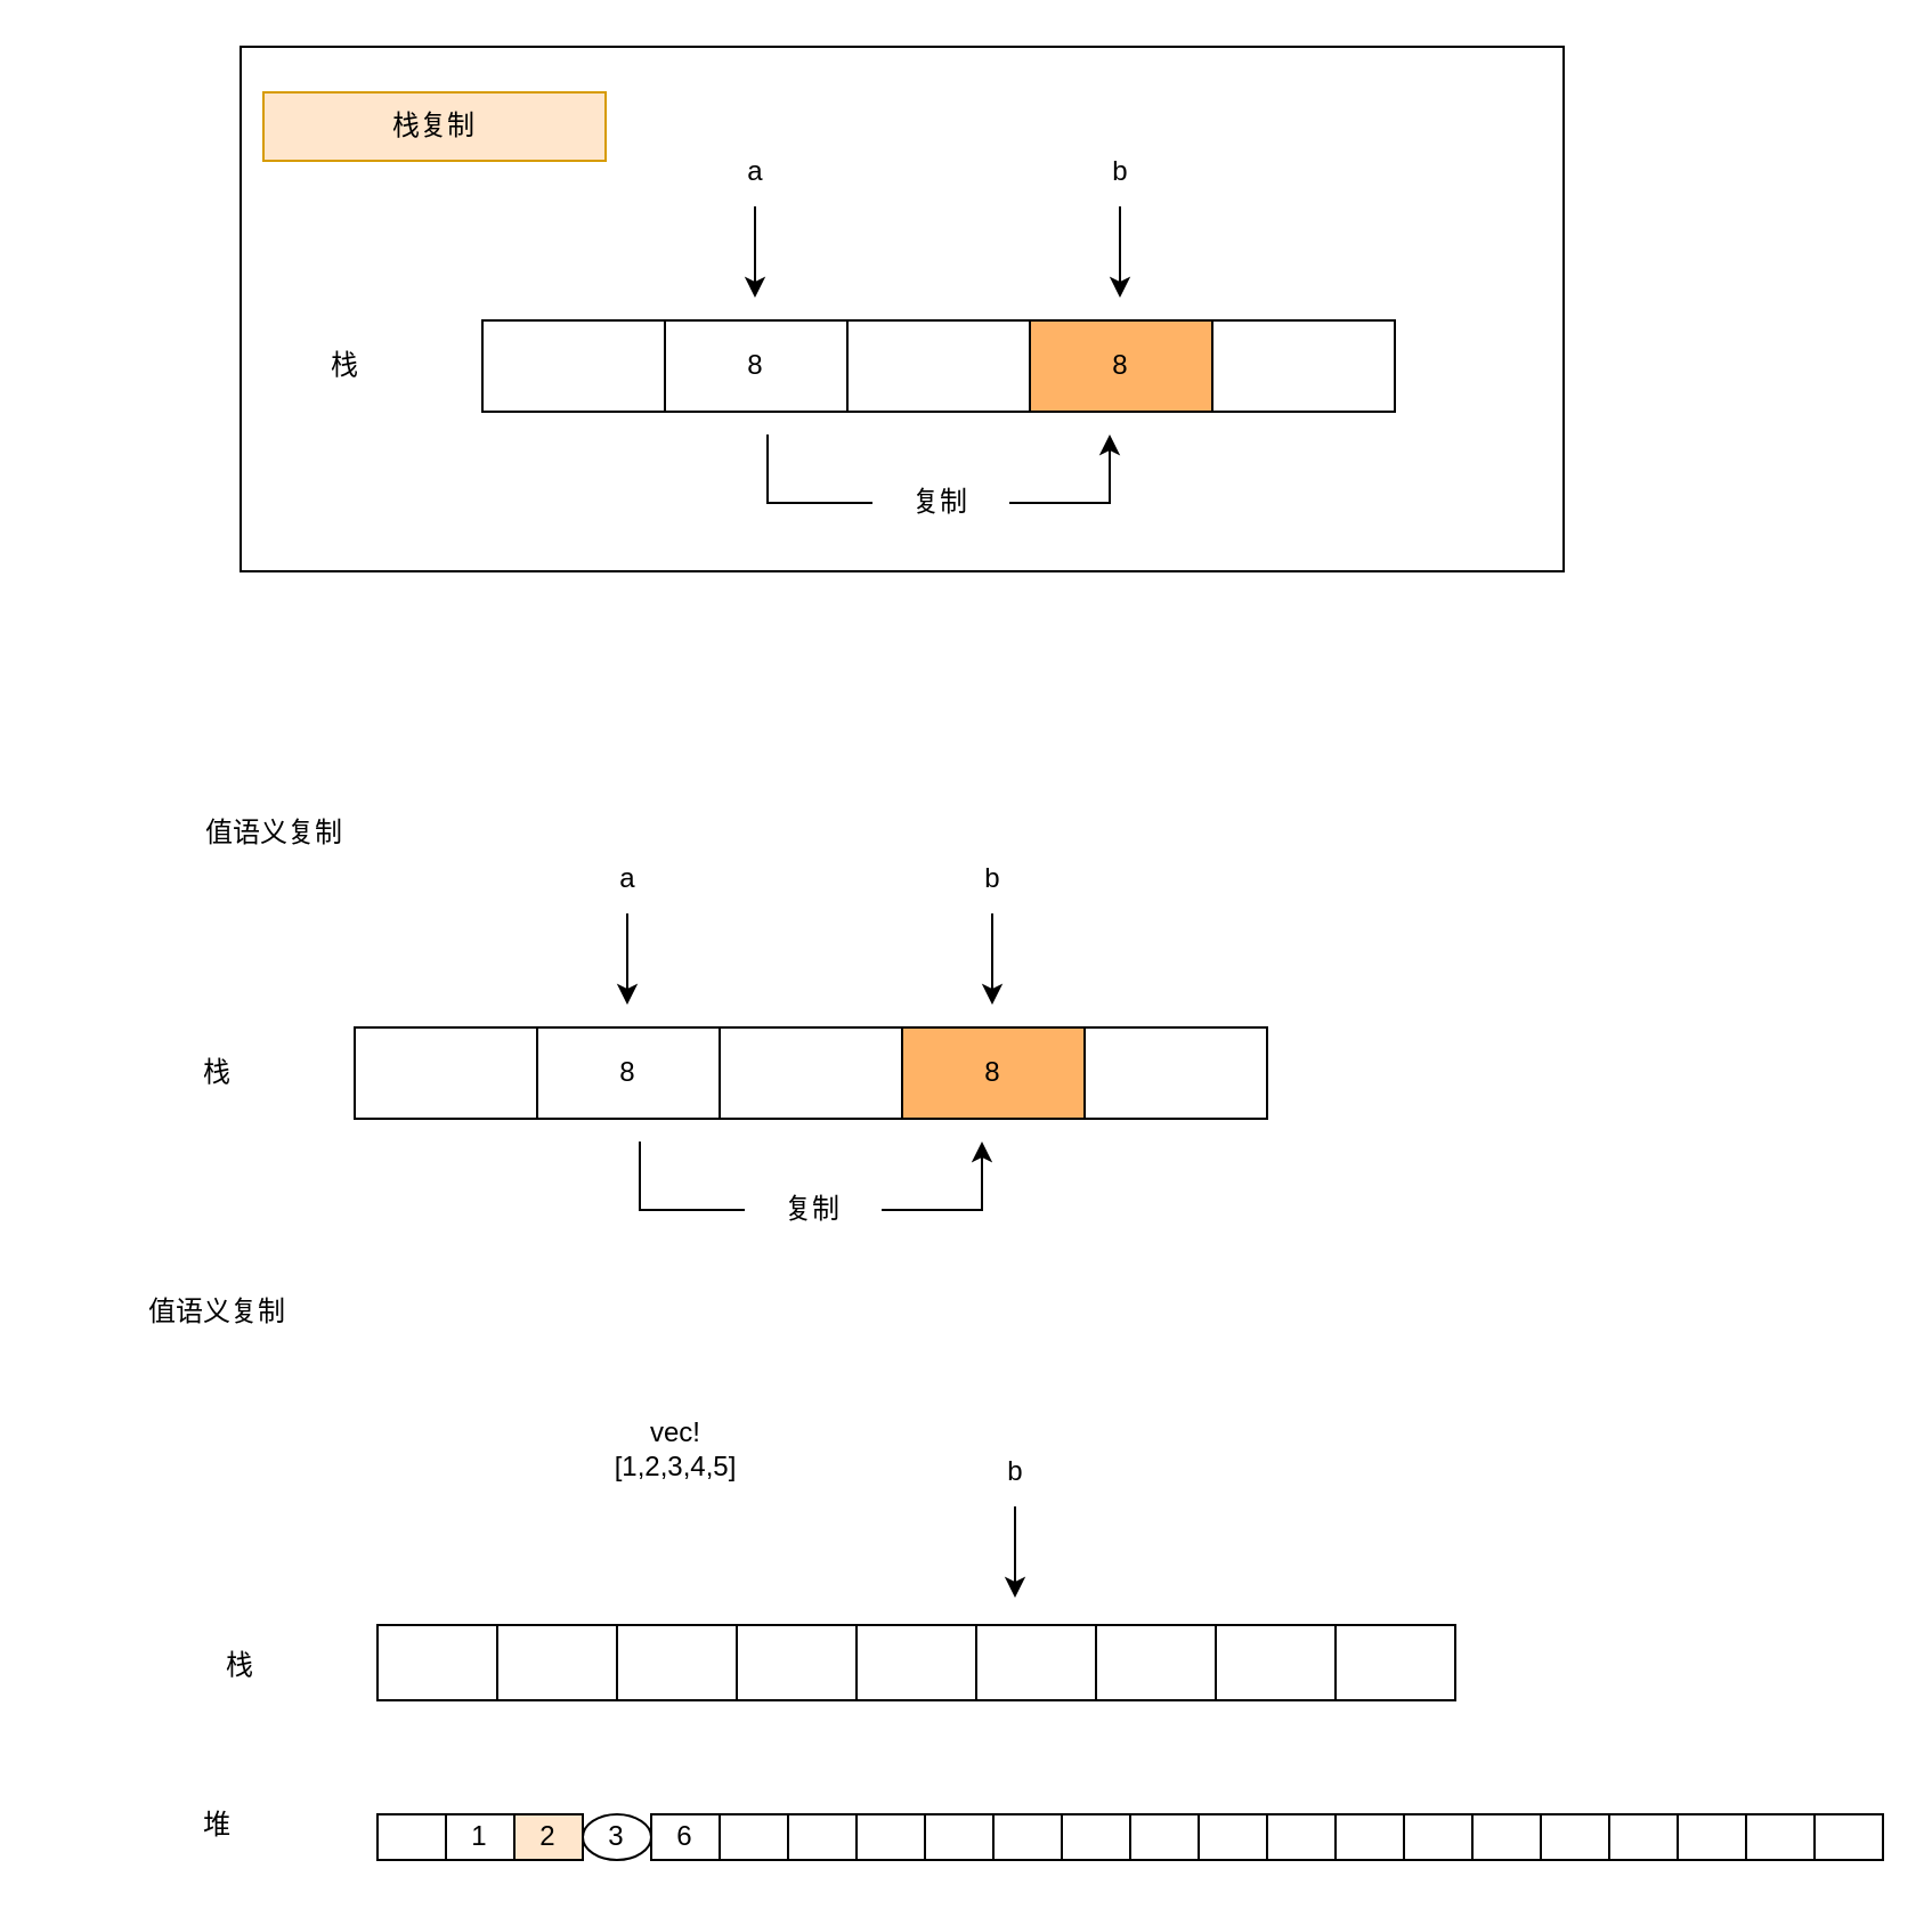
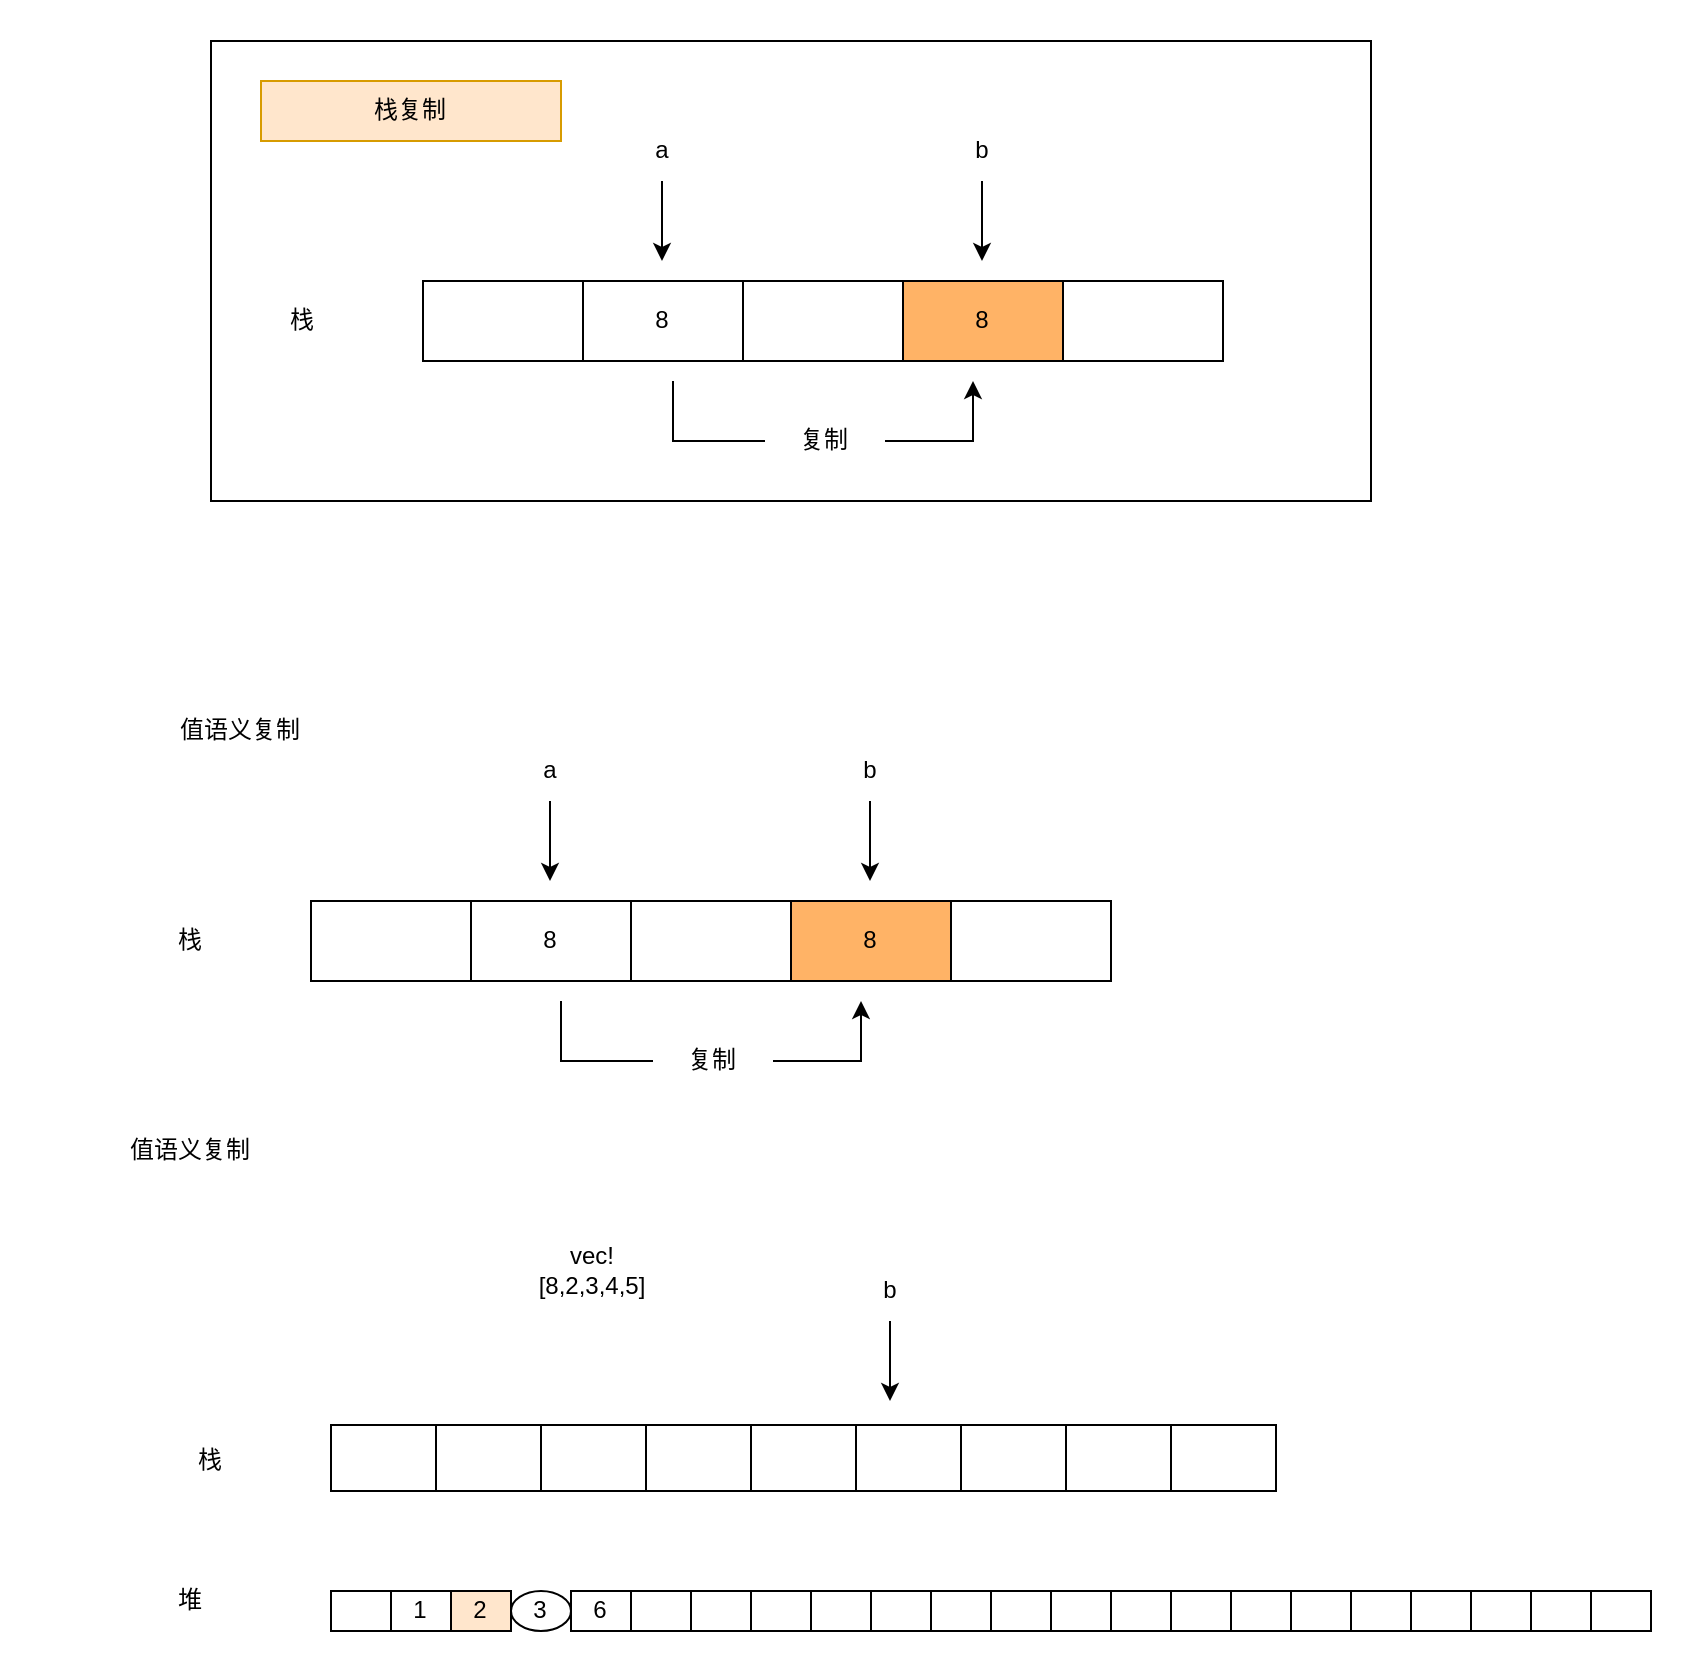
  <mxCell id="0" />
  <mxCell id="1" parent="0" />
  <mxCell id="2" value="" style="rounded=0;whiteSpace=wrap;html=1;fillColor=#FFFFFF;" parent="1" vertex="1"><mxGeometry x="105" y="20" width="580" height="230" as="geometry" /></mxCell>
  <mxCell id="3" value="" style="rounded=0;whiteSpace=wrap;html=1;" parent="1" vertex="1"><mxGeometry x="155" y="450" width="80" height="40" as="geometry" /></mxCell>
  <mxCell id="4" value="8" style="rounded=0;whiteSpace=wrap;html=1;" parent="1" vertex="1"><mxGeometry x="235" y="450" width="80" height="40" as="geometry" /></mxCell>
  <mxCell id="5" value="" style="rounded=0;whiteSpace=wrap;html=1;" parent="1" vertex="1"><mxGeometry x="315" y="450" width="80" height="40" as="geometry" /></mxCell>
  <mxCell id="6" value="8" style="rounded=0;whiteSpace=wrap;html=1;fillColor=#FFB366;" parent="1" vertex="1"><mxGeometry x="395" y="450" width="80" height="40" as="geometry" /></mxCell>
  <mxCell id="7" value="" style="rounded=0;whiteSpace=wrap;html=1;" parent="1" vertex="1"><mxGeometry x="475" y="450" width="80" height="40" as="geometry" /></mxCell>
  <mxCell id="8" value="栈" style="text;html=1;strokeColor=none;fillColor=none;align=center;verticalAlign=middle;whiteSpace=wrap;rounded=0;" parent="1" vertex="1"><mxGeometry x="65" y="455" width="60" height="30" as="geometry" /></mxCell>
  <mxCell id="9" value="a" style="text;html=1;strokeColor=none;fillColor=none;align=center;verticalAlign=middle;whiteSpace=wrap;rounded=0;" parent="1" vertex="1"><mxGeometry x="245" y="370" width="60" height="30" as="geometry" /></mxCell>
  <mxCell id="10" value="" style="endArrow=classic;html=1;rounded=0;" parent="1" edge="1"><mxGeometry width="50" height="50" relative="1" as="geometry"><mxPoint x="274.5" y="400" as="sourcePoint" /><mxPoint x="274.5" y="440" as="targetPoint" /></mxGeometry></mxCell>
  <mxCell id="11" value="b" style="text;html=1;strokeColor=none;fillColor=none;align=center;verticalAlign=middle;whiteSpace=wrap;rounded=0;" parent="1" vertex="1"><mxGeometry x="405" y="370" width="60" height="30" as="geometry" /></mxCell>
  <mxCell id="12" value="" style="endArrow=classic;html=1;rounded=0;" parent="1" edge="1"><mxGeometry width="50" height="50" relative="1" as="geometry"><mxPoint x="434.5" y="400" as="sourcePoint" /><mxPoint x="434.5" y="440" as="targetPoint" /></mxGeometry></mxCell>
  <mxCell id="13" value="" style="endArrow=classic;html=1;rounded=0;startArrow=none;" parent="1" source="14" edge="1"><mxGeometry width="50" height="50" relative="1" as="geometry"><mxPoint x="280" y="500" as="sourcePoint" /><mxPoint x="430" y="500" as="targetPoint" /><Array as="points"><mxPoint x="430" y="530" /></Array></mxGeometry></mxCell>
  <mxCell id="14" value="复制" style="text;html=1;strokeColor=none;fillColor=none;align=center;verticalAlign=middle;whiteSpace=wrap;rounded=0;" parent="1" vertex="1"><mxGeometry x="326" y="515" width="60" height="30" as="geometry" /></mxCell>
  <mxCell id="15" value="" style="endArrow=none;html=1;rounded=0;" parent="1" target="14" edge="1"><mxGeometry width="50" height="50" relative="1" as="geometry"><mxPoint x="280" y="500" as="sourcePoint" /><mxPoint x="430" y="500" as="targetPoint" /><Array as="points"><mxPoint x="280" y="510" /><mxPoint x="280" y="530" /></Array></mxGeometry></mxCell>
  <mxCell id="16" value="值语义复制" style="text;html=1;strokeColor=none;fillColor=none;align=center;verticalAlign=middle;whiteSpace=wrap;rounded=0;" parent="1" vertex="1"><mxGeometry x="45" y="350" width="150" height="30" as="geometry" /></mxCell>
  <mxCell id="17" value="" style="rounded=0;whiteSpace=wrap;html=1;" parent="1" vertex="1"><mxGeometry x="211" y="140" width="80" height="40" as="geometry" /></mxCell>
  <mxCell id="18" value="8" style="rounded=0;whiteSpace=wrap;html=1;" parent="1" vertex="1"><mxGeometry x="291" y="140" width="80" height="40" as="geometry" /></mxCell>
  <mxCell id="19" value="" style="rounded=0;whiteSpace=wrap;html=1;" parent="1" vertex="1"><mxGeometry x="371" y="140" width="80" height="40" as="geometry" /></mxCell>
  <mxCell id="20" value="8" style="rounded=0;whiteSpace=wrap;html=1;fillColor=#FFB366;" parent="1" vertex="1"><mxGeometry x="451" y="140" width="80" height="40" as="geometry" /></mxCell>
  <mxCell id="21" value="" style="rounded=0;whiteSpace=wrap;html=1;" parent="1" vertex="1"><mxGeometry x="531" y="140" width="80" height="40" as="geometry" /></mxCell>
  <mxCell id="22" value="栈" style="text;html=1;strokeColor=none;fillColor=none;align=center;verticalAlign=middle;whiteSpace=wrap;rounded=0;" parent="1" vertex="1"><mxGeometry x="121" y="145" width="60" height="30" as="geometry" /></mxCell>
  <mxCell id="23" value="a" style="text;html=1;strokeColor=none;fillColor=none;align=center;verticalAlign=middle;whiteSpace=wrap;rounded=0;" parent="1" vertex="1"><mxGeometry x="301" y="60" width="60" height="30" as="geometry" /></mxCell>
  <mxCell id="24" value="" style="endArrow=classic;html=1;rounded=0;" parent="1" edge="1"><mxGeometry width="50" height="50" relative="1" as="geometry"><mxPoint x="330.5" y="90" as="sourcePoint" /><mxPoint x="330.5" y="130" as="targetPoint" /></mxGeometry></mxCell>
  <mxCell id="25" value="b" style="text;html=1;strokeColor=none;fillColor=none;align=center;verticalAlign=middle;whiteSpace=wrap;rounded=0;" parent="1" vertex="1"><mxGeometry x="461" y="60" width="60" height="30" as="geometry" /></mxCell>
  <mxCell id="26" value="" style="endArrow=classic;html=1;rounded=0;" parent="1" edge="1"><mxGeometry width="50" height="50" relative="1" as="geometry"><mxPoint x="490.5" y="90" as="sourcePoint" /><mxPoint x="490.5" y="130" as="targetPoint" /></mxGeometry></mxCell>
  <mxCell id="27" value="" style="endArrow=classic;html=1;rounded=0;startArrow=none;" parent="1" source="28" edge="1"><mxGeometry width="50" height="50" relative="1" as="geometry"><mxPoint x="336" y="190" as="sourcePoint" /><mxPoint x="486" y="190" as="targetPoint" /><Array as="points"><mxPoint x="486" y="220" /></Array></mxGeometry></mxCell>
  <mxCell id="28" value="复制" style="text;html=1;strokeColor=none;fillColor=none;align=center;verticalAlign=middle;whiteSpace=wrap;rounded=0;" parent="1" vertex="1"><mxGeometry x="382" y="205" width="60" height="30" as="geometry" /></mxCell>
  <mxCell id="29" value="" style="endArrow=none;html=1;rounded=0;" parent="1" target="28" edge="1"><mxGeometry width="50" height="50" relative="1" as="geometry"><mxPoint x="336" y="190" as="sourcePoint" /><mxPoint x="486" y="190" as="targetPoint" /><Array as="points"><mxPoint x="336" y="200" /><mxPoint x="336" y="220" /></Array></mxGeometry></mxCell>
- <mxCell id="30" value="栈复制" style="text;html=1;strokeColor=#d79b00;fillColor=#ffe6cc;align=center;verticalAlign=middle;whiteSpace=wrap;rounded=0;" parent="1" vertex="1"><mxGeometry x="115" y="40" width="150" height="30" as="geometry" /></mxCell>
+ <mxCell id="30" value="栈复制" style="text;html=1;strokeColor=#d79b00;fillColor=#ffe6cc;align=center;verticalAlign=middle;whiteSpace=wrap;rounded=0;" parent="1" vertex="1"><mxGeometry x="130" y="40" width="150" height="30" as="geometry" /></mxCell>
  <mxCell id="31" value="栈" style="text;html=1;strokeColor=none;fillColor=none;align=center;verticalAlign=middle;whiteSpace=wrap;rounded=0;" vertex="1" parent="1"><mxGeometry x="75" y="715" width="60" height="30" as="geometry" /></mxCell>
- <mxCell id="32" value="vec![1,2,3,4,5]" style="text;html=1;strokeColor=none;fillColor=none;align=center;verticalAlign=middle;whiteSpace=wrap;rounded=0;" vertex="1" parent="1"><mxGeometry x="261.25" y="620" width="70" height="30" as="geometry" /></mxCell>
+ <mxCell id="32" value="vec![8,2,3,4,5]" style="text;html=1;strokeColor=none;fillColor=none;align=center;verticalAlign=middle;whiteSpace=wrap;rounded=0;" vertex="1" parent="1"><mxGeometry x="261.25" y="620" width="70" height="30" as="geometry" /></mxCell>
  <mxCell id="33" value="b" style="text;html=1;strokeColor=none;fillColor=none;align=center;verticalAlign=middle;whiteSpace=wrap;rounded=0;" vertex="1" parent="1"><mxGeometry x="415" y="630" width="60" height="30" as="geometry" /></mxCell>
  <mxCell id="34" value="" style="endArrow=classic;html=1;rounded=0;" edge="1" parent="1"><mxGeometry width="50" height="50" relative="1" as="geometry"><mxPoint x="444.5" y="660" as="sourcePoint" /><mxPoint x="444.5" y="700" as="targetPoint" /></mxGeometry></mxCell>
  <mxCell id="35" value="值语义复制" style="text;html=1;strokeColor=none;fillColor=none;align=center;verticalAlign=middle;whiteSpace=wrap;rounded=0;" vertex="1" parent="1"><mxGeometry x="20" y="560" width="150" height="30" as="geometry" /></mxCell>
  <mxCell id="36" value="" style="rounded=0;whiteSpace=wrap;html=1;" vertex="1" parent="1"><mxGeometry x="165" y="795" width="30" height="20" as="geometry" /></mxCell>
  <mxCell id="37" value="1" style="rounded=0;whiteSpace=wrap;html=1;" vertex="1" parent="1"><mxGeometry x="195" y="795" width="30" height="20" as="geometry" /></mxCell>
  <mxCell id="38" value="2" style="rounded=0;whiteSpace=wrap;html=1;fillColor=#ffe6cc;" vertex="1" parent="1"><mxGeometry x="225" y="795" width="30" height="20" as="geometry" /></mxCell>
  <mxCell id="39" value="3" style="ellipse;whiteSpace=wrap;html=1;" vertex="1" parent="1"><mxGeometry x="255" y="795" width="30" height="20" as="geometry" /></mxCell>
  <mxCell id="40" value="6" style="rounded=0;whiteSpace=wrap;html=1;" vertex="1" parent="1"><mxGeometry x="285" y="795" width="30" height="20" as="geometry" /></mxCell>
  <mxCell id="41" value="" style="rounded=0;whiteSpace=wrap;html=1;" vertex="1" parent="1"><mxGeometry x="315" y="795" width="30" height="20" as="geometry" /></mxCell>
  <mxCell id="42" value="" style="rounded=0;whiteSpace=wrap;html=1;" vertex="1" parent="1"><mxGeometry x="345" y="795" width="30" height="20" as="geometry" /></mxCell>
  <mxCell id="43" value="" style="rounded=0;whiteSpace=wrap;html=1;" vertex="1" parent="1"><mxGeometry x="375" y="795" width="30" height="20" as="geometry" /></mxCell>
  <mxCell id="44" value="" style="rounded=0;whiteSpace=wrap;html=1;" vertex="1" parent="1"><mxGeometry x="405" y="795" width="30" height="20" as="geometry" /></mxCell>
  <mxCell id="45" value="" style="rounded=0;whiteSpace=wrap;html=1;" vertex="1" parent="1"><mxGeometry x="435" y="795" width="30" height="20" as="geometry" /></mxCell>
  <mxCell id="46" value="" style="rounded=0;whiteSpace=wrap;html=1;" vertex="1" parent="1"><mxGeometry x="465" y="795" width="30" height="20" as="geometry" /></mxCell>
  <mxCell id="47" value="" style="rounded=0;whiteSpace=wrap;html=1;" vertex="1" parent="1"><mxGeometry x="495" y="795" width="30" height="20" as="geometry" /></mxCell>
  <mxCell id="48" value="" style="rounded=0;whiteSpace=wrap;html=1;" vertex="1" parent="1"><mxGeometry x="525" y="795" width="30" height="20" as="geometry" /></mxCell>
  <mxCell id="49" value="" style="rounded=0;whiteSpace=wrap;html=1;" vertex="1" parent="1"><mxGeometry x="555" y="795" width="30" height="20" as="geometry" /></mxCell>
  <mxCell id="50" value="" style="rounded=0;whiteSpace=wrap;html=1;" vertex="1" parent="1"><mxGeometry x="585" y="795" width="30" height="20" as="geometry" /></mxCell>
  <mxCell id="51" value="" style="rounded=0;whiteSpace=wrap;html=1;" vertex="1" parent="1"><mxGeometry x="615" y="795" width="30" height="20" as="geometry" /></mxCell>
  <mxCell id="52" value="" style="rounded=0;whiteSpace=wrap;html=1;" vertex="1" parent="1"><mxGeometry x="645" y="795" width="30" height="20" as="geometry" /></mxCell>
  <mxCell id="53" value="" style="rounded=0;whiteSpace=wrap;html=1;" vertex="1" parent="1"><mxGeometry x="675" y="795" width="30" height="20" as="geometry" /></mxCell>
  <mxCell id="54" value="" style="rounded=0;whiteSpace=wrap;html=1;" vertex="1" parent="1"><mxGeometry x="705" y="795" width="30" height="20" as="geometry" /></mxCell>
  <mxCell id="55" value="" style="rounded=0;whiteSpace=wrap;html=1;" vertex="1" parent="1"><mxGeometry x="735" y="795" width="30" height="20" as="geometry" /></mxCell>
  <mxCell id="56" value="" style="rounded=0;whiteSpace=wrap;html=1;" vertex="1" parent="1"><mxGeometry x="765" y="795" width="30" height="20" as="geometry" /></mxCell>
  <mxCell id="57" value="" style="rounded=0;whiteSpace=wrap;html=1;" vertex="1" parent="1"><mxGeometry x="795" y="795" width="30" height="20" as="geometry" /></mxCell>
  <mxCell id="58" value="堆" style="text;html=1;strokeColor=none;fillColor=none;align=center;verticalAlign=middle;whiteSpace=wrap;rounded=0;" vertex="1" parent="1"><mxGeometry x="65" y="785" width="60" height="30" as="geometry" /></mxCell>
  <mxCell id="59" value="" style="rounded=0;whiteSpace=wrap;html=1;" vertex="1" parent="1"><mxGeometry x="165" y="712" width="52.5" height="33" as="geometry" /></mxCell>
  <mxCell id="60" value="" style="rounded=0;whiteSpace=wrap;html=1;" vertex="1" parent="1"><mxGeometry x="217.5" y="712" width="52.5" height="33" as="geometry" /></mxCell>
  <mxCell id="61" value="" style="rounded=0;whiteSpace=wrap;html=1;" vertex="1" parent="1"><mxGeometry x="270" y="712" width="52.5" height="33" as="geometry" /></mxCell>
  <mxCell id="62" value="" style="rounded=0;whiteSpace=wrap;html=1;" vertex="1" parent="1"><mxGeometry x="322.5" y="712" width="52.5" height="33" as="geometry" /></mxCell>
  <mxCell id="63" value="" style="rounded=0;whiteSpace=wrap;html=1;" vertex="1" parent="1"><mxGeometry x="375" y="712" width="52.5" height="33" as="geometry" /></mxCell>
  <mxCell id="64" value="" style="rounded=0;whiteSpace=wrap;html=1;" vertex="1" parent="1"><mxGeometry x="427.5" y="712" width="52.5" height="33" as="geometry" /></mxCell>
  <mxCell id="65" value="" style="rounded=0;whiteSpace=wrap;html=1;" vertex="1" parent="1"><mxGeometry x="480" y="712" width="52.5" height="33" as="geometry" /></mxCell>
  <mxCell id="66" value="" style="rounded=0;whiteSpace=wrap;html=1;" vertex="1" parent="1"><mxGeometry x="532.5" y="712" width="52.5" height="33" as="geometry" /></mxCell>
  <mxCell id="67" value="" style="rounded=0;whiteSpace=wrap;html=1;" vertex="1" parent="1"><mxGeometry x="585" y="712" width="52.5" height="33" as="geometry" /></mxCell>
